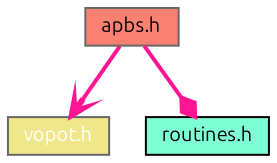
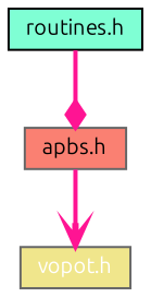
  digraph {
    fontname=Ubuntu
    node [color=gray40 fontname=Ubuntu fontsize=10 shape=box style=filled]
    edge [color=deeppink fontname=Ubuntu fontsize=10 style=bold]
    n1 [fontcolor=white height=0.2 label="vopot.h" width=0.4 fillcolor=khaki]
    n2 [height=0.2 label="apbs.h" width=0.4 fillcolor=salmon]
    n3 [color=black height=0.2 label="routines.h" width=0.4 fillcolor=aquamarine]
    n2 -> n1 [arrowhead=vee]
-   n2 -> n3 [arrowhead=diamond]
+   n3 -> n2 [arrowhead=diamond]
  }
